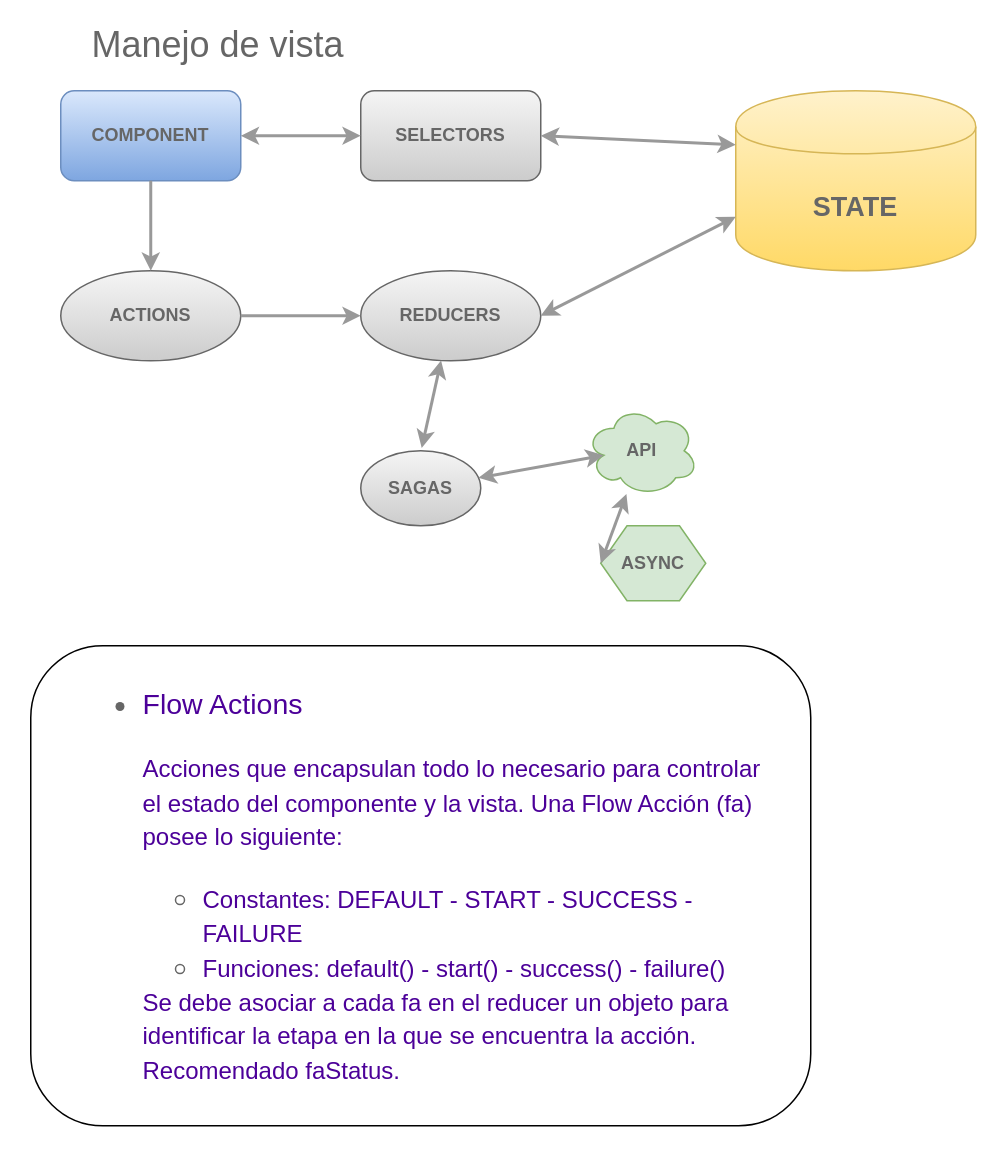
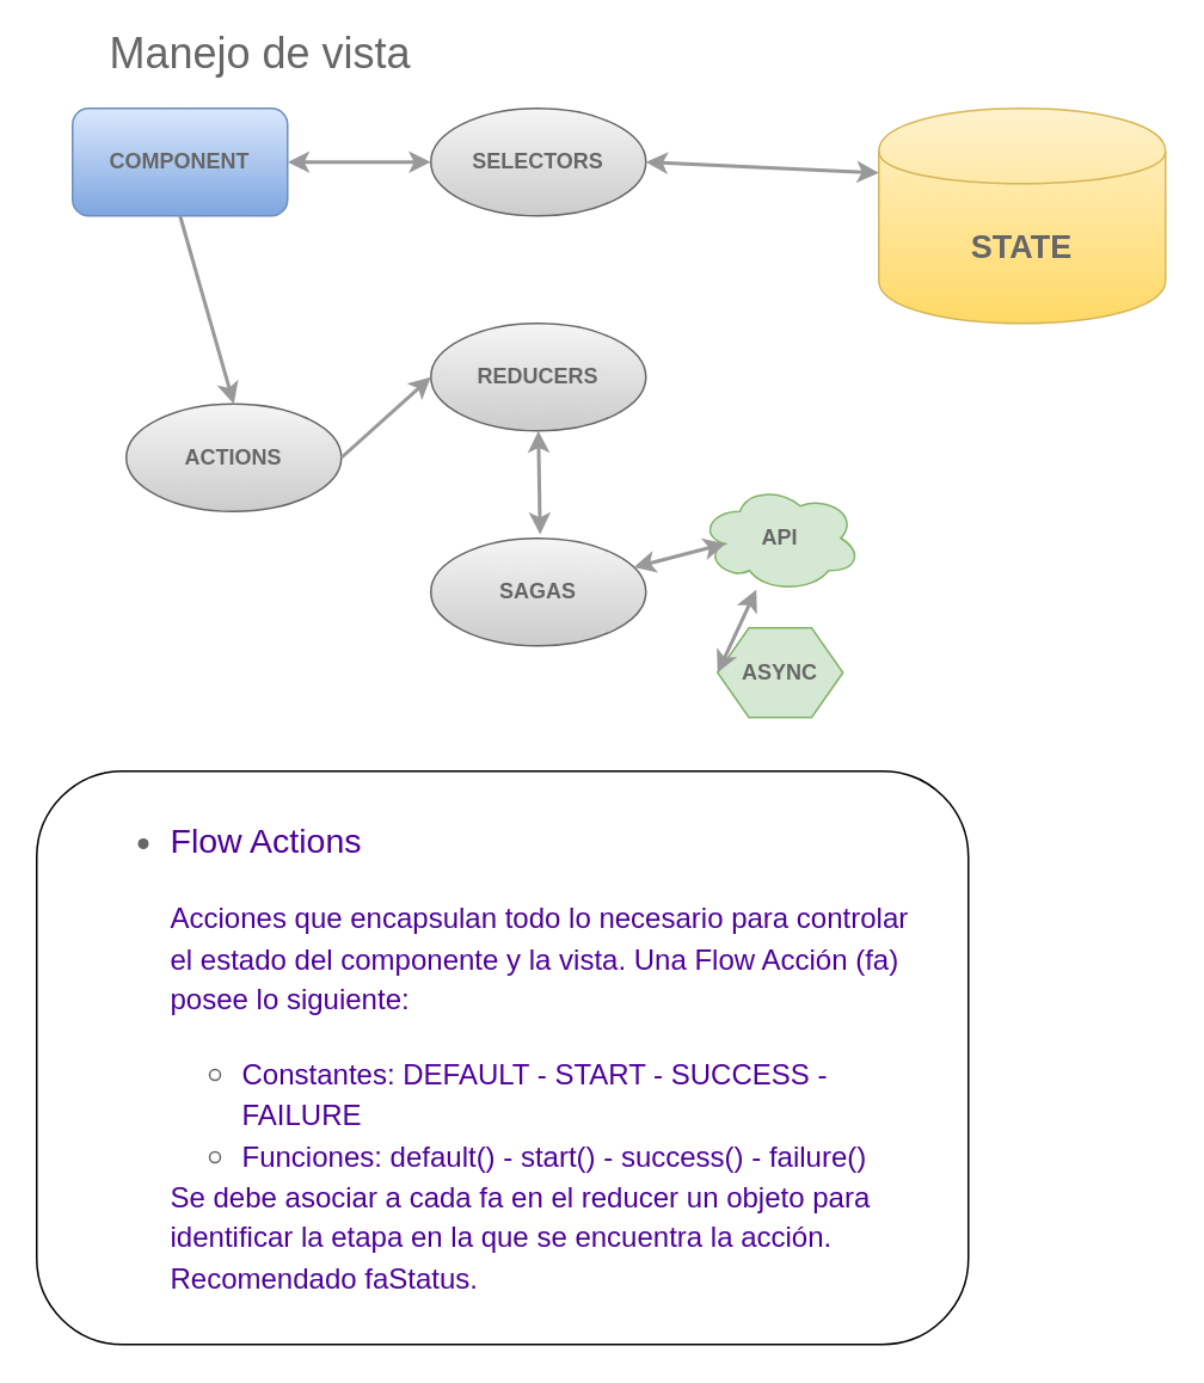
  <mxCell id="0" />
  <mxCell id="1" parent="0" />
  <mxCell id="2" value="" style="rounded=1;whiteSpace=wrap;html=1;strokeWidth=1;fontSize=19;" vertex="1" parent="1"><mxGeometry x="20" y="430" width="520" height="320" as="geometry" /></mxCell>
  <mxCell id="3" value="COMPONENT" style="rounded=1;whiteSpace=wrap;html=1;gradientColor=#7ea6e0;fillColor=#dae8fc;strokeColor=#6c8ebf;fontStyle=1;fontColor=#666666;" parent="1" vertex="1"><mxGeometry x="40" y="60" width="120" height="60" as="geometry" /></mxCell>
  <mxCell id="4" value="&lt;font style=&quot;font-size: 18px&quot;&gt;STATE&lt;/font&gt;" style="shape=cylinder;whiteSpace=wrap;html=1;boundedLbl=1;backgroundOutline=1;gradientColor=#ffd966;fillColor=#fff2cc;strokeColor=#d6b656;fontStyle=1;fontColor=#666666;" parent="1" vertex="1"><mxGeometry x="490" y="60" width="160" height="120" as="geometry" /></mxCell>
- <mxCell id="5" value="ACTIONS" style="ellipse;whiteSpace=wrap;html=1;gradientColor=#CCCCCC;fillColor=#f5f5f5;strokeColor=#666666;fontStyle=1;fontColor=#666666;" parent="1" vertex="1"><mxGeometry x="40" y="180" width="120" height="60" as="geometry" /></mxCell>
- <mxCell id="6" value="SELECTORS" style="whiteSpace=wrap;html=1;gradientColor=#CCCCCC;fillColor=#f5f5f5;strokeColor=#666666;fontStyle=1;fontColor=#666666;rounded=1;" parent="1" vertex="1"><mxGeometry x="240" y="60" width="120" height="60" as="geometry" /></mxCell>
- <mxCell id="7" value="SAGAS" style="ellipse;whiteSpace=wrap;html=1;gradientColor=#CCCCCC;fillColor=#f5f5f5;strokeColor=#666666;fontStyle=1;fontColor=#666666;" parent="1" vertex="1"><mxGeometry x="240" y="300" width="80" height="50" as="geometry" /></mxCell>
- <mxCell id="8" value="API" style="ellipse;shape=cloud;whiteSpace=wrap;html=1;gradientColor=#D5E8D4;fillColor=#d5e8d4;strokeColor=#82b366;fontStyle=1;fontColor=#666666;" parent="1" vertex="1"><mxGeometry x="390" y="270" width="75" height="60" as="geometry" /></mxCell>
+ <mxCell id="5" value="ACTIONS" style="ellipse;whiteSpace=wrap;html=1;gradientColor=#CCCCCC;fillColor=#f5f5f5;strokeColor=#666666;fontStyle=1;fontColor=#666666;" parent="1" vertex="1"><mxGeometry x="70" y="225" width="120" height="60" as="geometry" /></mxCell>
+ <mxCell id="6" value="SELECTORS" style="ellipse;whiteSpace=wrap;html=1;gradientColor=#CCCCCC;fillColor=#f5f5f5;strokeColor=#666666;fontStyle=1;fontColor=#666666;" parent="1" vertex="1"><mxGeometry x="240" y="60" width="120" height="60" as="geometry" /></mxCell>
+ <mxCell id="7" value="SAGAS" style="ellipse;whiteSpace=wrap;html=1;gradientColor=#CCCCCC;fillColor=#f5f5f5;strokeColor=#666666;fontStyle=1;fontColor=#666666;" parent="1" vertex="1"><mxGeometry x="240" y="300" width="120" height="60" as="geometry" /></mxCell>
+ <mxCell id="8" value="API" style="ellipse;shape=cloud;whiteSpace=wrap;html=1;gradientColor=#D5E8D4;fillColor=#d5e8d4;strokeColor=#82b366;fontStyle=1;fontColor=#666666;" parent="1" vertex="1"><mxGeometry x="390" y="270" width="90" height="60" as="geometry" /></mxCell>
  <mxCell id="9" value="REDUCERS" style="ellipse;whiteSpace=wrap;html=1;gradientColor=#CCCCCC;fillColor=#f5f5f5;strokeColor=#666666;fontStyle=1;fontColor=#666666;" parent="1" vertex="1"><mxGeometry x="240" y="180" width="120" height="60" as="geometry" /></mxCell>
  <mxCell id="10" value="ASYNC" style="shape=hexagon;perimeter=hexagonPerimeter2;whiteSpace=wrap;html=1;gradientColor=#D5E8D4;fillColor=#d5e8d4;strokeColor=#82b366;fontStyle=1;fontColor=#666666;" parent="1" vertex="1"><mxGeometry x="400" y="350" width="70" height="50" as="geometry" /></mxCell>
  <mxCell id="11" value="" style="endArrow=classic;startArrow=classic;html=1;fontColor=#666666;entryX=0;entryY=0.5;entryDx=0;entryDy=0;exitX=1;exitY=0.5;exitDx=0;exitDy=0;strokeWidth=2;strokeColor=#999999;" parent="1" source="3" target="6" edge="1"><mxGeometry width="50" height="50" relative="1" as="geometry"><mxPoint x="220" y="290" as="sourcePoint" /><mxPoint x="270" y="240" as="targetPoint" /></mxGeometry></mxCell>
  <mxCell id="12" value="" style="endArrow=classic;startArrow=classic;html=1;fontColor=#666666;entryX=0;entryY=0.3;entryDx=0;entryDy=0;exitX=1;exitY=0.5;exitDx=0;exitDy=0;strokeWidth=2;strokeColor=#999999;" parent="1" source="6" target="4" edge="1"><mxGeometry width="50" height="50" relative="1" as="geometry"><mxPoint x="385" y="130" as="sourcePoint" /><mxPoint x="465" y="130" as="targetPoint" /></mxGeometry></mxCell>
  <mxCell id="13" value="" style="endArrow=classic;html=1;fontColor=#666666;entryX=0.5;entryY=0;entryDx=0;entryDy=0;exitX=0.5;exitY=1;exitDx=0;exitDy=0;strokeWidth=2;strokeColor=#999999;" parent="1" source="3" target="5" edge="1"><mxGeometry width="50" height="50" relative="1" as="geometry"><mxPoint x="200" y="310" as="sourcePoint" /><mxPoint x="250" y="260" as="targetPoint" /></mxGeometry></mxCell>
  <mxCell id="14" value="" style="endArrow=classic;html=1;fontColor=#666666;entryX=0;entryY=0.5;entryDx=0;entryDy=0;exitX=1;exitY=0.5;exitDx=0;exitDy=0;strokeWidth=2;strokeColor=#999999;" parent="1" source="5" target="9" edge="1"><mxGeometry width="50" height="50" relative="1" as="geometry"><mxPoint x="110" y="130" as="sourcePoint" /><mxPoint x="110" y="190" as="targetPoint" /></mxGeometry></mxCell>
  <mxCell id="15" value="" style="endArrow=classic;startArrow=classic;html=1;fontColor=#666666;entryX=0.508;entryY=-0.037;entryDx=0;entryDy=0;entryPerimeter=0;strokeWidth=2;strokeColor=#999999;" parent="1" source="9" target="7" edge="1"><mxGeometry width="50" height="50" relative="1" as="geometry"><mxPoint x="170" y="100" as="sourcePoint" /><mxPoint x="250" y="100" as="targetPoint" /></mxGeometry></mxCell>
  <mxCell id="16" value="" style="endArrow=classic;startArrow=classic;html=1;fontColor=#666666;exitX=0;exitY=0.5;exitDx=0;exitDy=0;strokeWidth=2;strokeColor=#999999;" parent="1" source="10" target="8" edge="1"><mxGeometry width="50" height="50" relative="1" as="geometry"><mxPoint x="310.274" y="250" as="sourcePoint" /><mxPoint x="310.96" y="307.78" as="targetPoint" /></mxGeometry></mxCell>
  <mxCell id="17" value="" style="endArrow=classic;startArrow=classic;html=1;fontColor=#666666;entryX=0.16;entryY=0.55;entryDx=0;entryDy=0;entryPerimeter=0;strokeWidth=2;strokeColor=#999999;" parent="1" source="7" target="8" edge="1"><mxGeometry width="50" height="50" relative="1" as="geometry"><mxPoint x="400" y="340" as="sourcePoint" /><mxPoint x="370" y="340" as="targetPoint" /></mxGeometry></mxCell>
- <mxCell id="18" value="" style="endArrow=classic;startArrow=classic;html=1;fontColor=#666666;entryX=1;entryY=0.5;entryDx=0;entryDy=0;exitX=0;exitY=0.7;exitDx=0;exitDy=0;strokeWidth=2;strokeColor=#999999;" parent="1" source="4" target="9" edge="1"><mxGeometry width="50" height="50" relative="1" as="geometry"><mxPoint x="410" y="350" as="sourcePoint" /><mxPoint x="380" y="350" as="targetPoint" /></mxGeometry></mxCell>
  <mxCell id="19" value="Manejo de vista" style="text;html=1;strokeColor=none;fillColor=none;align=center;verticalAlign=middle;whiteSpace=wrap;rounded=0;fontColor=#666666;fontSize=24;fontStyle=0" parent="1" vertex="1"><mxGeometry x="20" y="20" width="250" height="20" as="geometry" /></mxCell>
  <mxCell id="20" value="&lt;ul&gt;&lt;li&gt;&lt;font&gt;&lt;font color=&quot;#4c0099&quot;&gt;Flow Actions&lt;/font&gt;&lt;p&gt;&lt;font color=&quot;#4c0099&quot; style=&quot;font-size: 16px&quot;&gt;Acciones que encapsulan todo lo necesario para controlar el estado del componente y la vista. Una Flow Acción (fa) posee lo siguiente:&lt;/font&gt;&lt;/p&gt;&lt;p&gt;&lt;/p&gt;&lt;ul&gt;&lt;li&gt;&lt;font color=&quot;#4c0099&quot;&gt;&lt;span style=&quot;font-size: 16px&quot;&gt;Constantes:&amp;nbsp;&lt;/span&gt;&lt;span style=&quot;font-size: 16px&quot;&gt;DEFAULT - START - SUCCESS - FAILURE&lt;/span&gt;&lt;br&gt;&lt;/font&gt;&lt;/li&gt;&lt;li&gt;&lt;span style=&quot;font-size: 16px&quot;&gt;&lt;font color=&quot;#4c0099&quot;&gt;Funciones: default() - start() - success() - failure()&lt;/font&gt;&lt;/span&gt;&lt;br&gt;&lt;/li&gt;&lt;/ul&gt;&lt;div&gt;&lt;span style=&quot;color: rgb(76 , 0 , 153) ; font-size: 16px&quot;&gt;Se debe asociar a cada fa en el reducer un objeto para identificar la etapa en la que se encuentra la acción. Recomendado faStatus.&lt;/span&gt;&lt;/div&gt;&lt;/font&gt;&lt;/li&gt;&lt;/ul&gt;&lt;p&gt;&lt;/p&gt;" style="text;html=1;strokeColor=none;fillColor=none;spacing=5;spacingTop=-20;whiteSpace=wrap;overflow=hidden;rounded=0;fontSize=19;fontColor=#666666;align=left;" vertex="1" parent="1"><mxGeometry x="50" y="450" width="470" height="280" as="geometry" /></mxCell>
